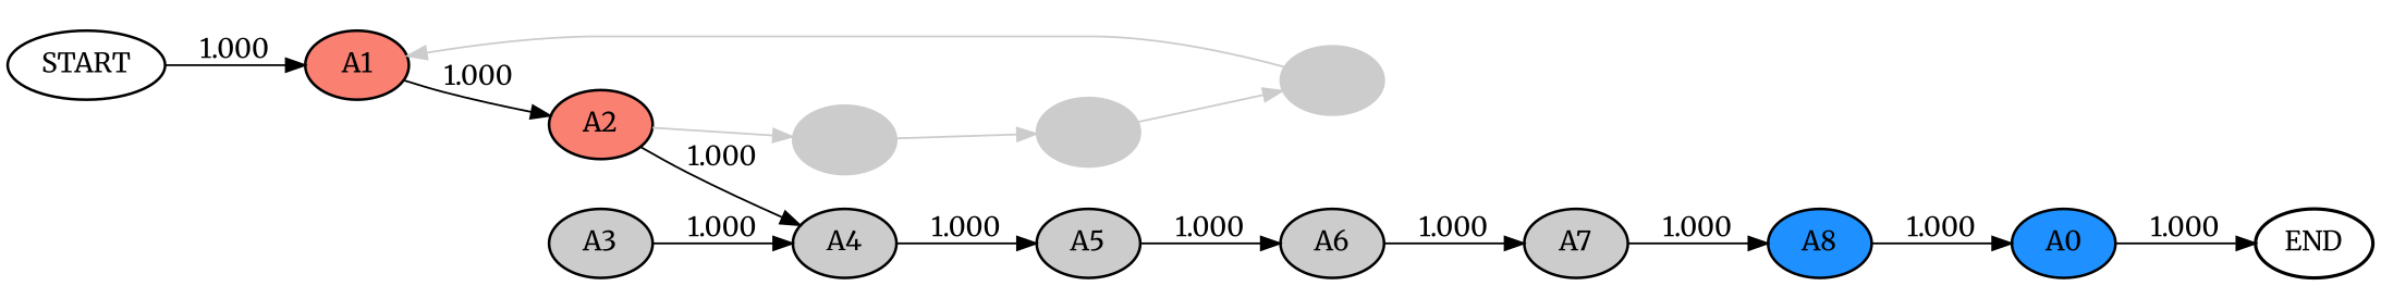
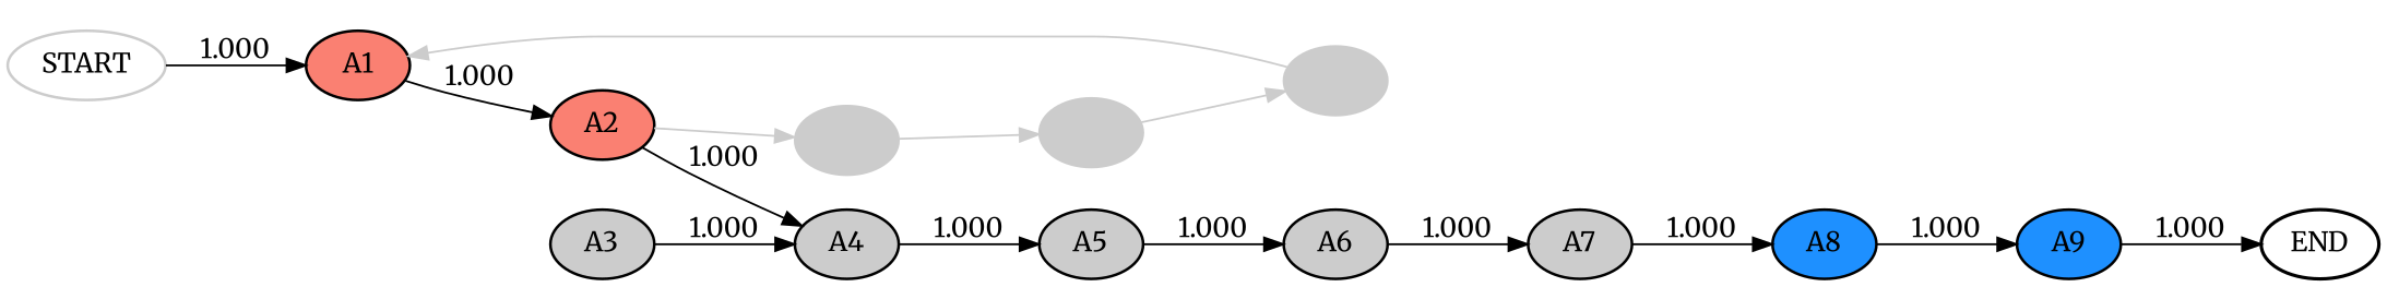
  digraph {
    fontname=Merriweather
    rankdir=LR
    node [color=black fillcolor="#cccccc" fontcolor=black fontname=Merriweather penwidth=1.4124179280552691 style=filled]
    edge [color="#000000" fontcolor=black fontname=Merriweather weight=1.0]
-   START [fillcolor="#ffffff"]
+   START [color="#cccccc" fillcolor="#ffffff"]
    A1 [fillcolor="#fa8072"]
    A2 [fillcolor="#fa8072"]
    A10 [color="#cccccc" fontcolor="#cccccc" penwidth=1.1000843291013682]
    A4
    A3
    A11 [color="#cccccc" fontcolor="#cccccc" penwidth=1.1000843291013682]
    A5
    A6
    A7
    A8 [fillcolor="#1e90ff"]
-   A9 [fillcolor="#1e90ff" label=A0]
+   A9 [fillcolor="#1e90ff"]
    END [fillcolor="#ffffff" penwidth=1.7655224100690865]
    A12 [color="#cccccc" fontcolor="#cccccc" penwidth=1.1000843291013682]
    START -> A1 [label=1.000]
    A1 -> A2 [label=1.000]
    A2 -> A10 [color="#cccccc" fontcolor="#cccccc" label=" " weight=0.20787059774101727]
    A2 -> A4 [label=1.000 weight=0.7921294022589828]
    A10 -> A11 [color="#cccccc" fontcolor="#cccccc" label=" "]
    A4 -> A5 [label=1.000]
    A3 -> A4 [label=1.000]
    A11 -> A12 [color="#cccccc" fontcolor="#cccccc" label=" "]
    A5 -> A6 [label=1.000]
    A6 -> A7 [label=1.000]
    A7 -> A8 [label=1.000]
    A8 -> A9 [label=1.000]
    A9 -> END [label=1.000]
    A12 -> A1 [color="#cccccc" fontcolor="#cccccc" label=" "]
  }
